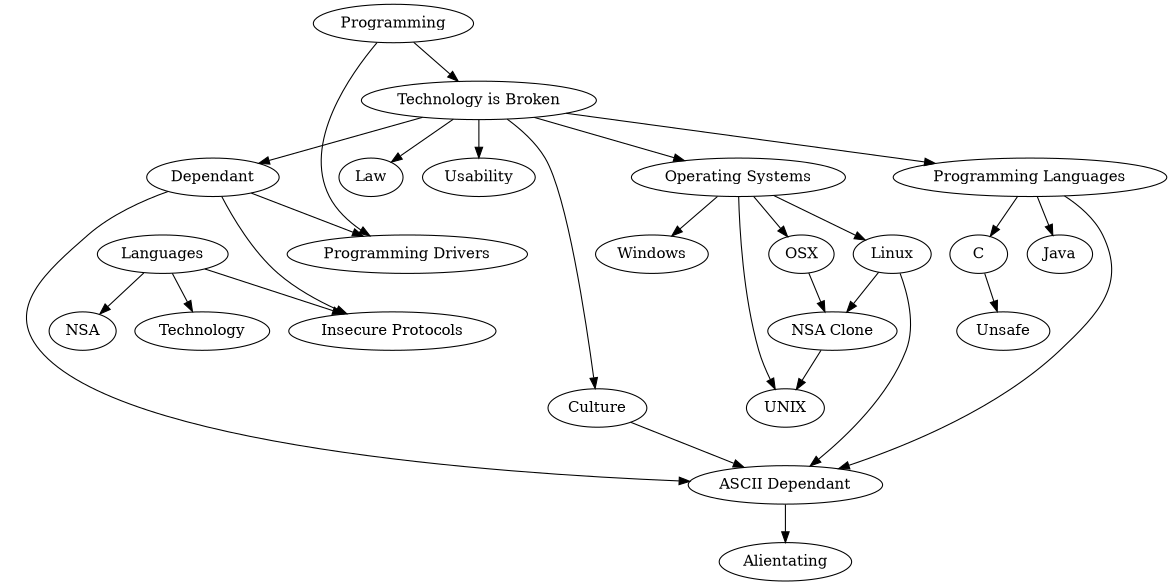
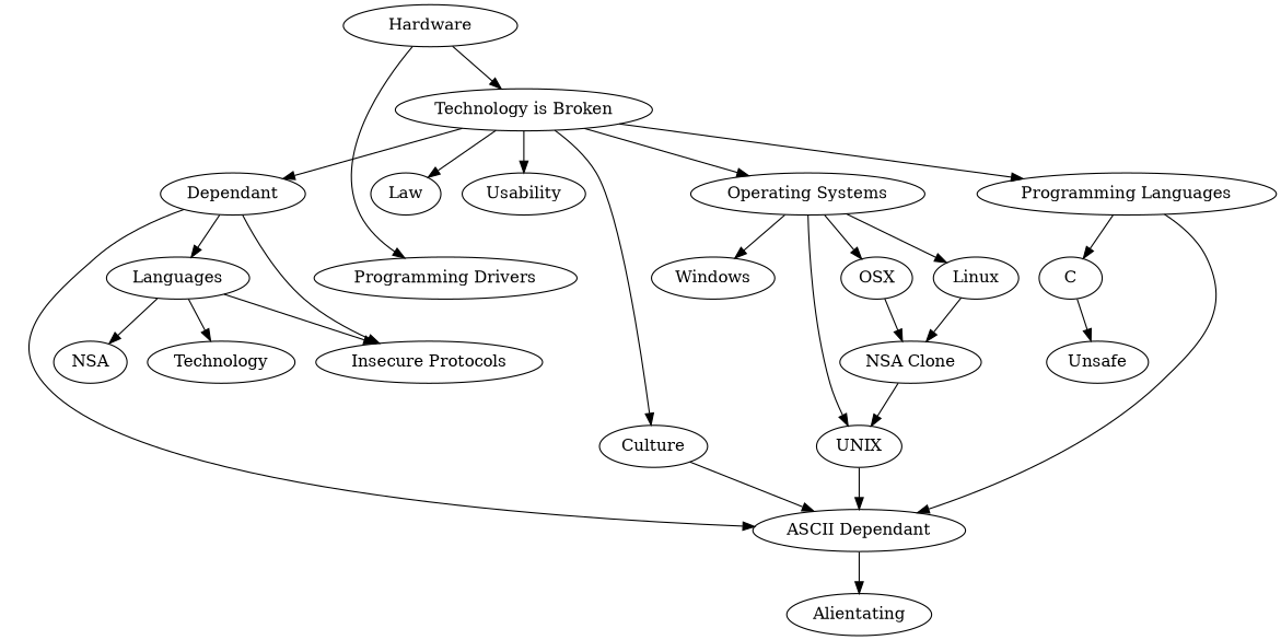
  digraph {
    "Technology is Broken"
    "Operating Systems"
    "Programming Languages"
    Law
    Culture
    n6 [label=Dependant]
    Usability
    OSX
    Windows
    Linux
    UNIX
    C
-   Java
    "ASCII Dependant"
-   Hardware [label=Programming]
+   Hardware
    n16 [label="Programming Drivers"]
    "Insecure Protocols"
    n18 [label=Languages]
    n19 [label="NSA Clone"]
    Unsafe
    Alientating
    NSA
    n23 [label=Technology]
    "Technology is Broken" -> "Operating Systems"
    "Technology is Broken" -> "Programming Languages"
    "Technology is Broken" -> Law
    "Technology is Broken" -> Culture
    "Technology is Broken" -> n6
    "Technology is Broken" -> Usability
    "Operating Systems" -> OSX
    "Operating Systems" -> Windows
    "Operating Systems" -> Linux
    "Operating Systems" -> UNIX
    "Programming Languages" -> C
-   "Programming Languages" -> Java
    "Programming Languages" -> "ASCII Dependant"
    Culture -> "ASCII Dependant"
    n6 -> "ASCII Dependant"
    n6 -> "Insecure Protocols"
-   n6 -> n16
+   n6 -> n18
    OSX -> n19
    Linux -> n19
-   Linux -> "ASCII Dependant"
+   UNIX -> "ASCII Dependant"
    C -> Unsafe
    "ASCII Dependant" -> Alientating
    Hardware -> "Technology is Broken"
    Hardware -> n16
    n18 -> "Insecure Protocols"
    n18 -> NSA
    n18 -> n23
    n19 -> UNIX
  }
